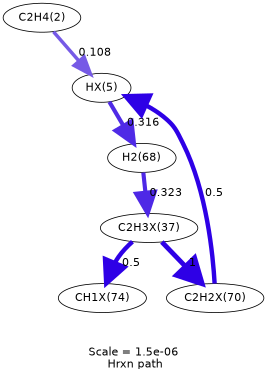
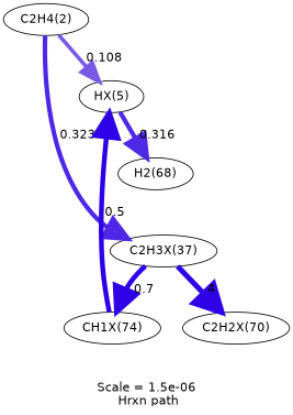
  digraph {
    fontname=Helvetica
    label="Scale = 1.5e-06\l Hrxn path"
    node [fontname=Helvetica]
    edge [arrowsize=2.74 color="0.7, 1, 0.9" fontname=Helvetica style="setlinewidth(5.48)"]
    n1 [label="C2H4(2)"]
    n2 [label="HX(5)"]
    n3 [label="C2H3X(37)"]
    n4 [label="H2(68)"]
    n5 [label="CH1X(74)"]
    n6 [label="C2H2X(70)"]
    n1 -> n2 [arrowsize=2.16 color="0.7, 0.608, 0.9" label=" 0.108" style="setlinewidth(4.32)"]
-   n4 -> n3 [arrowsize=2.57 color="0.7, 0.823, 0.9" label=" 0.323" style="setlinewidth(5.15)"]
+   n1 -> n3 [arrowsize=2.57 color="0.7, 0.823, 0.9" label=" 0.323" style="setlinewidth(5.15)"]
    n2 -> n4 [arrowsize=2.56 color="0.7, 0.816, 0.9" label=" 0.316" style="setlinewidth(5.13)"]
-   n3 -> n5 [label=" 0.5"]
-   n3 -> n6 [arrowsize=3 color="0.7, 1.5, 0.9" label=" 1" style="setlinewidth(6)"]
-   n6 -> n2 [label=" 0.5"]
+   n3 -> n5 [label=" 0.7"]
+   n3 -> n6 [arrowsize=3 color="0.7, 1.5, 0.9" label=" 4" style="setlinewidth(6)"]
+   n5 -> n2 [label=" 0.5"]
  }
